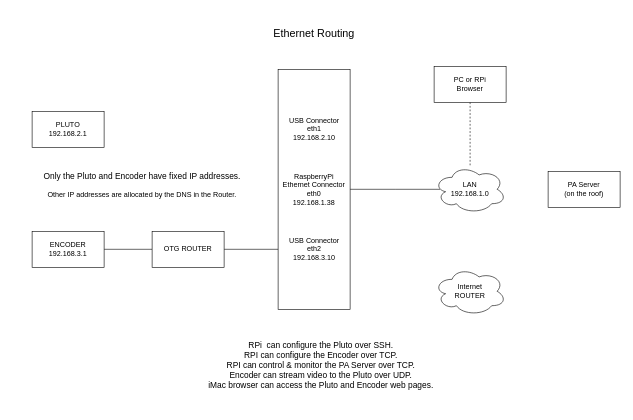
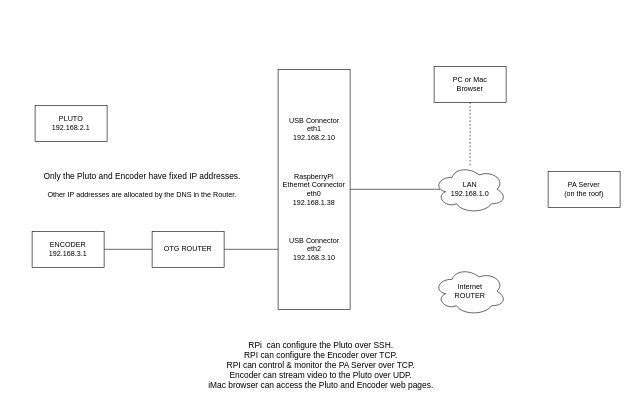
  <mxCell id="0" />
  <mxCell id="1" parent="0" />
- <mxCell id="2" value="PLUTO&lt;br&gt;192.168.2.1" style="rounded=0;whiteSpace=wrap;html=1;" parent="1" vertex="1"><mxGeometry x="53" y="185" width="120" height="60" as="geometry" /></mxCell>
+ <mxCell id="2" value="PLUTO&lt;br&gt;192.168.2.1" style="rounded=0;whiteSpace=wrap;html=1;" parent="1" vertex="1"><mxGeometry x="58" y="175" width="120" height="60" as="geometry" /></mxCell>
  <mxCell id="3" style="edgeStyle=orthogonalEdgeStyle;rounded=0;orthogonalLoop=1;jettySize=auto;html=1;entryX=0;entryY=0.5;entryDx=0;entryDy=0;endArrow=none;endFill=0;" parent="1" source="4" target="8" edge="1"><mxGeometry relative="1" as="geometry" /></mxCell>
  <mxCell id="4" value="ENCODER&lt;br&gt;192.168.3.1" style="rounded=0;whiteSpace=wrap;html=1;" parent="1" vertex="1"><mxGeometry x="53" y="385" width="120" height="60" as="geometry" /></mxCell>
  <mxCell id="5" style="edgeStyle=orthogonalEdgeStyle;rounded=0;orthogonalLoop=1;jettySize=auto;html=1;endArrow=none;endFill=0;" parent="1" source="6" edge="1"><mxGeometry relative="1" as="geometry"><mxPoint x="733" y="315" as="targetPoint" /></mxGeometry></mxCell>
  <mxCell id="6" value="RaspberryPi&lt;br&gt;Ethernet Connector&lt;br&gt;eth0&lt;br&gt;192.168.1.38" style="rounded=0;whiteSpace=wrap;html=1;" parent="1" vertex="1"><mxGeometry x="463" y="115" width="120" height="400" as="geometry" /></mxCell>
  <mxCell id="7" style="edgeStyle=orthogonalEdgeStyle;rounded=0;orthogonalLoop=1;jettySize=auto;html=1;entryX=0;entryY=0.75;entryDx=0;entryDy=0;endArrow=none;endFill=0;" parent="1" source="8" target="6" edge="1"><mxGeometry relative="1" as="geometry" /></mxCell>
  <mxCell id="8" value="OTG ROUTER" style="rounded=0;whiteSpace=wrap;html=1;" parent="1" vertex="1"><mxGeometry x="253" y="385" width="120" height="60" as="geometry" /></mxCell>
  <mxCell id="9" value="USB Connector&lt;br&gt;eth1&lt;br&gt;192.168.2.10" style="text;html=1;align=center;verticalAlign=middle;resizable=0;points=[];autosize=1;strokeColor=none;fillColor=none;" parent="1" vertex="1"><mxGeometry x="468" y="185" width="110" height="60" as="geometry" /></mxCell>
  <mxCell id="10" value="USB Connector&lt;br&gt;eth2&lt;br&gt;192.168.3.10" style="text;html=1;align=center;verticalAlign=middle;resizable=0;points=[];autosize=1;strokeColor=none;fillColor=none;" parent="1" vertex="1"><mxGeometry x="468" y="385" width="110" height="60" as="geometry" /></mxCell>
  <mxCell id="11" style="edgeStyle=orthogonalEdgeStyle;rounded=0;orthogonalLoop=1;jettySize=auto;html=1;entryX=0.5;entryY=1;entryDx=0;entryDy=0;endArrow=none;endFill=0;dashed=1;" parent="1" source="12" target="13" edge="1"><mxGeometry relative="1" as="geometry" /></mxCell>
  <mxCell id="12" value="LAN&lt;br&gt;192.168.1.0" style="ellipse;shape=cloud;whiteSpace=wrap;html=1;" parent="1" vertex="1"><mxGeometry x="723" y="275" width="120" height="80" as="geometry" /></mxCell>
- <mxCell id="13" value="PC or RPi&lt;br&gt;Browser" style="rounded=0;whiteSpace=wrap;html=1;" parent="1" vertex="1"><mxGeometry x="723" y="110" width="120" height="60" as="geometry" /></mxCell>
+ <mxCell id="13" value="PC or Mac&lt;br&gt;Browser" style="rounded=0;whiteSpace=wrap;html=1;" parent="1" vertex="1"><mxGeometry x="723" y="110" width="120" height="60" as="geometry" /></mxCell>
  <mxCell id="14" value="&lt;p style=&quot;font-size: 14px;&quot;&gt;RPi&amp;nbsp; can configure the Pluto over SSH.&lt;br&gt;RPI can configure the Encoder over TCP.&lt;br&gt;RPI can control &amp;amp; monitor the PA Server over TCP.&lt;br&gt;Encoder can stream video to the Pluto over UDP.&lt;br&gt;iMac browser can access the Pluto and Encoder web pages.&lt;/p&gt;" style="text;strokeColor=none;align=center;fillColor=none;html=1;verticalAlign=middle;whiteSpace=wrap;rounded=0;" parent="1" vertex="1"><mxGeometry x="301" y="538" width="467" height="140" as="geometry" /></mxCell>
  <mxCell id="15" value="Internet&lt;br&gt;ROUTER" style="ellipse;shape=cloud;whiteSpace=wrap;html=1;" parent="1" vertex="1"><mxGeometry x="723" y="445" width="120" height="80" as="geometry" /></mxCell>
  <mxCell id="16" value="&lt;p style=&quot;font-size: 14px;&quot;&gt;Only the Pluto and Encoder have fixed IP addresses.&lt;br&gt;&lt;/p&gt;&lt;p&gt;Other IP addresses are allocated by the DNS in the Router.&lt;/p&gt;&lt;p&gt;&lt;/p&gt;" style="text;strokeColor=none;align=center;fillColor=none;html=1;verticalAlign=middle;whiteSpace=wrap;rounded=0;" parent="1" vertex="1"><mxGeometry x="20" y="275" width="433" height="63" as="geometry" /></mxCell>
- <mxCell id="17" value="&lt;p style=&quot;&quot;&gt;&lt;font style=&quot;font-size: 18px;&quot;&gt;Ethernet Routing&lt;/font&gt;&lt;/p&gt;" style="text;strokeColor=none;align=center;fillColor=none;html=1;verticalAlign=middle;whiteSpace=wrap;rounded=0;" parent="1" vertex="1"><mxGeometry x="423" y="20" width="200" height="70" as="geometry" /></mxCell>
  <mxCell id="18" value="PA Server&lt;br&gt;(on the roof)" style="rounded=0;whiteSpace=wrap;html=1;" parent="1" vertex="1"><mxGeometry x="913" y="285" width="120" height="60" as="geometry" /></mxCell>
